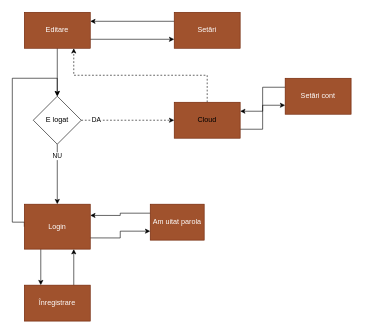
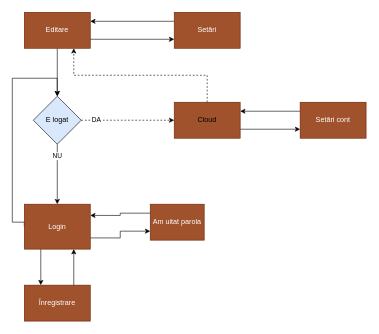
  <mxCell id="0" />
  <mxCell id="1" parent="0" />
  <mxCell id="2" style="edgeStyle=orthogonalEdgeStyle;rounded=0;orthogonalLoop=1;jettySize=auto;html=1;exitX=1;exitY=0.75;exitDx=0;exitDy=0;entryX=0;entryY=0.75;entryDx=0;entryDy=0;" edge="1" parent="1" source="4" target="6"><mxGeometry relative="1" as="geometry" /></mxCell>
  <mxCell id="3" style="edgeStyle=orthogonalEdgeStyle;rounded=0;orthogonalLoop=1;jettySize=auto;html=1;" edge="1" parent="1" source="4" target="9"><mxGeometry relative="1" as="geometry" /></mxCell>
  <mxCell id="4" value="&lt;div&gt;&lt;span style=&quot;background-color: transparent;&quot;&gt;Editare&lt;/span&gt;&lt;/div&gt;" style="html=1;whiteSpace=wrap;fillColor=#a0522d;strokeColor=#6D1F00;fontColor=#FFFFFF;" vertex="1" parent="1"><mxGeometry x="40" y="20" width="110" height="60" as="geometry" /></mxCell>
  <mxCell id="5" style="edgeStyle=orthogonalEdgeStyle;rounded=0;orthogonalLoop=1;jettySize=auto;html=1;entryX=1;entryY=0.25;entryDx=0;entryDy=0;exitX=0;exitY=0.25;exitDx=0;exitDy=0;" edge="1" parent="1" source="6" target="4"><mxGeometry relative="1" as="geometry" /></mxCell>
  <mxCell id="6" value="&lt;div&gt;&lt;span style=&quot;background-color: transparent;&quot;&gt;&lt;font style=&quot;&quot;&gt;Setări&lt;/font&gt;&lt;/span&gt;&lt;/div&gt;" style="html=1;whiteSpace=wrap;fillColor=#a0522d;fontColor=#FFFFFF;strokeColor=#6D1F00;" vertex="1" parent="1"><mxGeometry x="290" y="20" width="110" height="60" as="geometry" /></mxCell>
  <mxCell id="7" value="DA" style="edgeStyle=orthogonalEdgeStyle;rounded=0;orthogonalLoop=1;jettySize=auto;html=1;dashed=1;" edge="1" parent="1" source="9" target="12"><mxGeometry x="-0.677" relative="1" as="geometry"><mxPoint x="280" y="200" as="targetPoint" /><mxPoint as="offset" /></mxGeometry></mxCell>
  <mxCell id="8" value="NU" style="edgeStyle=orthogonalEdgeStyle;rounded=0;orthogonalLoop=1;jettySize=auto;html=1;" edge="1" parent="1" source="9" target="16"><mxGeometry x="-0.6" relative="1" as="geometry"><mxPoint as="offset" /></mxGeometry></mxCell>
- <mxCell id="9" value="E logat" style="rhombus;whiteSpace=wrap;html=1;" vertex="1" parent="1"><mxGeometry x="55" y="160" width="80" height="80" as="geometry" /></mxCell>
+ <mxCell id="9" value="E logat" style="rhombus;whiteSpace=wrap;html=1;fillColor=#dae8fc;" vertex="1" parent="1"><mxGeometry x="55" y="160" width="80" height="80" as="geometry" /></mxCell>
  <mxCell id="10" style="edgeStyle=orthogonalEdgeStyle;rounded=0;orthogonalLoop=1;jettySize=auto;html=1;exitX=0.5;exitY=0;exitDx=0;exitDy=0;entryX=0.75;entryY=1;entryDx=0;entryDy=0;dashed=1;" edge="1" parent="1" source="12" target="4"><mxGeometry relative="1" as="geometry" /></mxCell>
  <mxCell id="11" style="edgeStyle=orthogonalEdgeStyle;rounded=0;orthogonalLoop=1;jettySize=auto;html=1;exitX=1;exitY=0.75;exitDx=0;exitDy=0;entryX=0;entryY=0.75;entryDx=0;entryDy=0;" edge="1" parent="1" source="12" target="22"><mxGeometry relative="1" as="geometry" /></mxCell>
  <mxCell id="12" value="&lt;div&gt;&lt;span style=&quot;background-color: transparent;&quot;&gt;Cloud&lt;/span&gt;&lt;/div&gt;" style="rounded=0;whiteSpace=wrap;html=1;fillColor=#a0522d;fontColor=default;strokeColor=#6D1F00;" vertex="1" parent="1"><mxGeometry x="290" y="170" width="110" height="60" as="geometry" /></mxCell>
  <mxCell id="13" style="edgeStyle=orthogonalEdgeStyle;rounded=0;orthogonalLoop=1;jettySize=auto;html=1;exitX=0.25;exitY=1;exitDx=0;exitDy=0;entryX=0.25;entryY=0;entryDx=0;entryDy=0;" edge="1" parent="1" source="16" target="18"><mxGeometry relative="1" as="geometry" /></mxCell>
  <mxCell id="14" style="edgeStyle=orthogonalEdgeStyle;rounded=0;orthogonalLoop=1;jettySize=auto;html=1;exitX=1;exitY=0.75;exitDx=0;exitDy=0;entryX=0;entryY=0.75;entryDx=0;entryDy=0;" edge="1" parent="1" source="16" target="20"><mxGeometry relative="1" as="geometry" /></mxCell>
  <mxCell id="15" style="edgeStyle=orthogonalEdgeStyle;rounded=0;orthogonalLoop=1;jettySize=auto;html=1;exitX=0;exitY=0.5;exitDx=0;exitDy=0;entryX=0.5;entryY=0;entryDx=0;entryDy=0;" edge="1" parent="1" source="16" target="9"><mxGeometry relative="1" as="geometry"><Array as="points"><mxPoint x="20" y="370" /><mxPoint x="20" y="130" /><mxPoint x="95" y="130" /></Array></mxGeometry></mxCell>
  <mxCell id="16" value="&lt;span style=&quot;background-color: transparent;&quot;&gt;Login&lt;/span&gt;" style="rounded=0;whiteSpace=wrap;html=1;fillColor=#a0522d;fontColor=#FFFFFF;strokeColor=#6D1F00;" vertex="1" parent="1"><mxGeometry x="40" y="340" width="110" height="75" as="geometry" /></mxCell>
  <mxCell id="17" style="edgeStyle=orthogonalEdgeStyle;rounded=0;orthogonalLoop=1;jettySize=auto;html=1;exitX=0.75;exitY=0;exitDx=0;exitDy=0;entryX=0.75;entryY=1;entryDx=0;entryDy=0;" edge="1" parent="1" source="18" target="16"><mxGeometry relative="1" as="geometry" /></mxCell>
  <mxCell id="18" value="&lt;span style=&quot;background-color: transparent;&quot;&gt;Înregistrare&lt;/span&gt;" style="rounded=0;whiteSpace=wrap;html=1;fillColor=#a0522d;fontColor=#FFFFFF;strokeColor=#6D1F00;" vertex="1" parent="1"><mxGeometry x="40" y="475" width="110" height="60" as="geometry" /></mxCell>
  <mxCell id="19" style="edgeStyle=orthogonalEdgeStyle;rounded=0;orthogonalLoop=1;jettySize=auto;html=1;exitX=0;exitY=0.25;exitDx=0;exitDy=0;entryX=1;entryY=0.25;entryDx=0;entryDy=0;" edge="1" parent="1" source="20" target="16"><mxGeometry relative="1" as="geometry" /></mxCell>
  <mxCell id="20" value="&lt;span style=&quot;background-color: transparent;&quot;&gt;Am uitat parola&lt;/span&gt;" style="rounded=0;whiteSpace=wrap;html=1;fillColor=#a0522d;fontColor=#FFFFFF;strokeColor=#6D1F00;" vertex="1" parent="1"><mxGeometry x="250" y="340" width="90" height="60" as="geometry" /></mxCell>
  <mxCell id="21" style="edgeStyle=orthogonalEdgeStyle;rounded=0;orthogonalLoop=1;jettySize=auto;html=1;exitX=0;exitY=0.25;exitDx=0;exitDy=0;entryX=1;entryY=0.25;entryDx=0;entryDy=0;" edge="1" parent="1" source="22" target="12"><mxGeometry relative="1" as="geometry" /></mxCell>
- <mxCell id="22" value="&lt;span style=&quot;background-color: transparent;&quot;&gt;Setări cont&lt;/span&gt;" style="rounded=0;whiteSpace=wrap;html=1;fillColor=#a0522d;fontColor=#FFFFFF;strokeColor=#6D1F00;" vertex="1" parent="1"><mxGeometry x="475" y="130" width="110" height="60" as="geometry" /></mxCell>
+ <mxCell id="22" value="&lt;span style=&quot;background-color: transparent;&quot;&gt;Setări cont&lt;/span&gt;" style="rounded=0;whiteSpace=wrap;html=1;fillColor=#a0522d;fontColor=#FFFFFF;strokeColor=#6D1F00;" vertex="1" parent="1"><mxGeometry x="500" y="170" width="110" height="60" as="geometry" /></mxCell>
